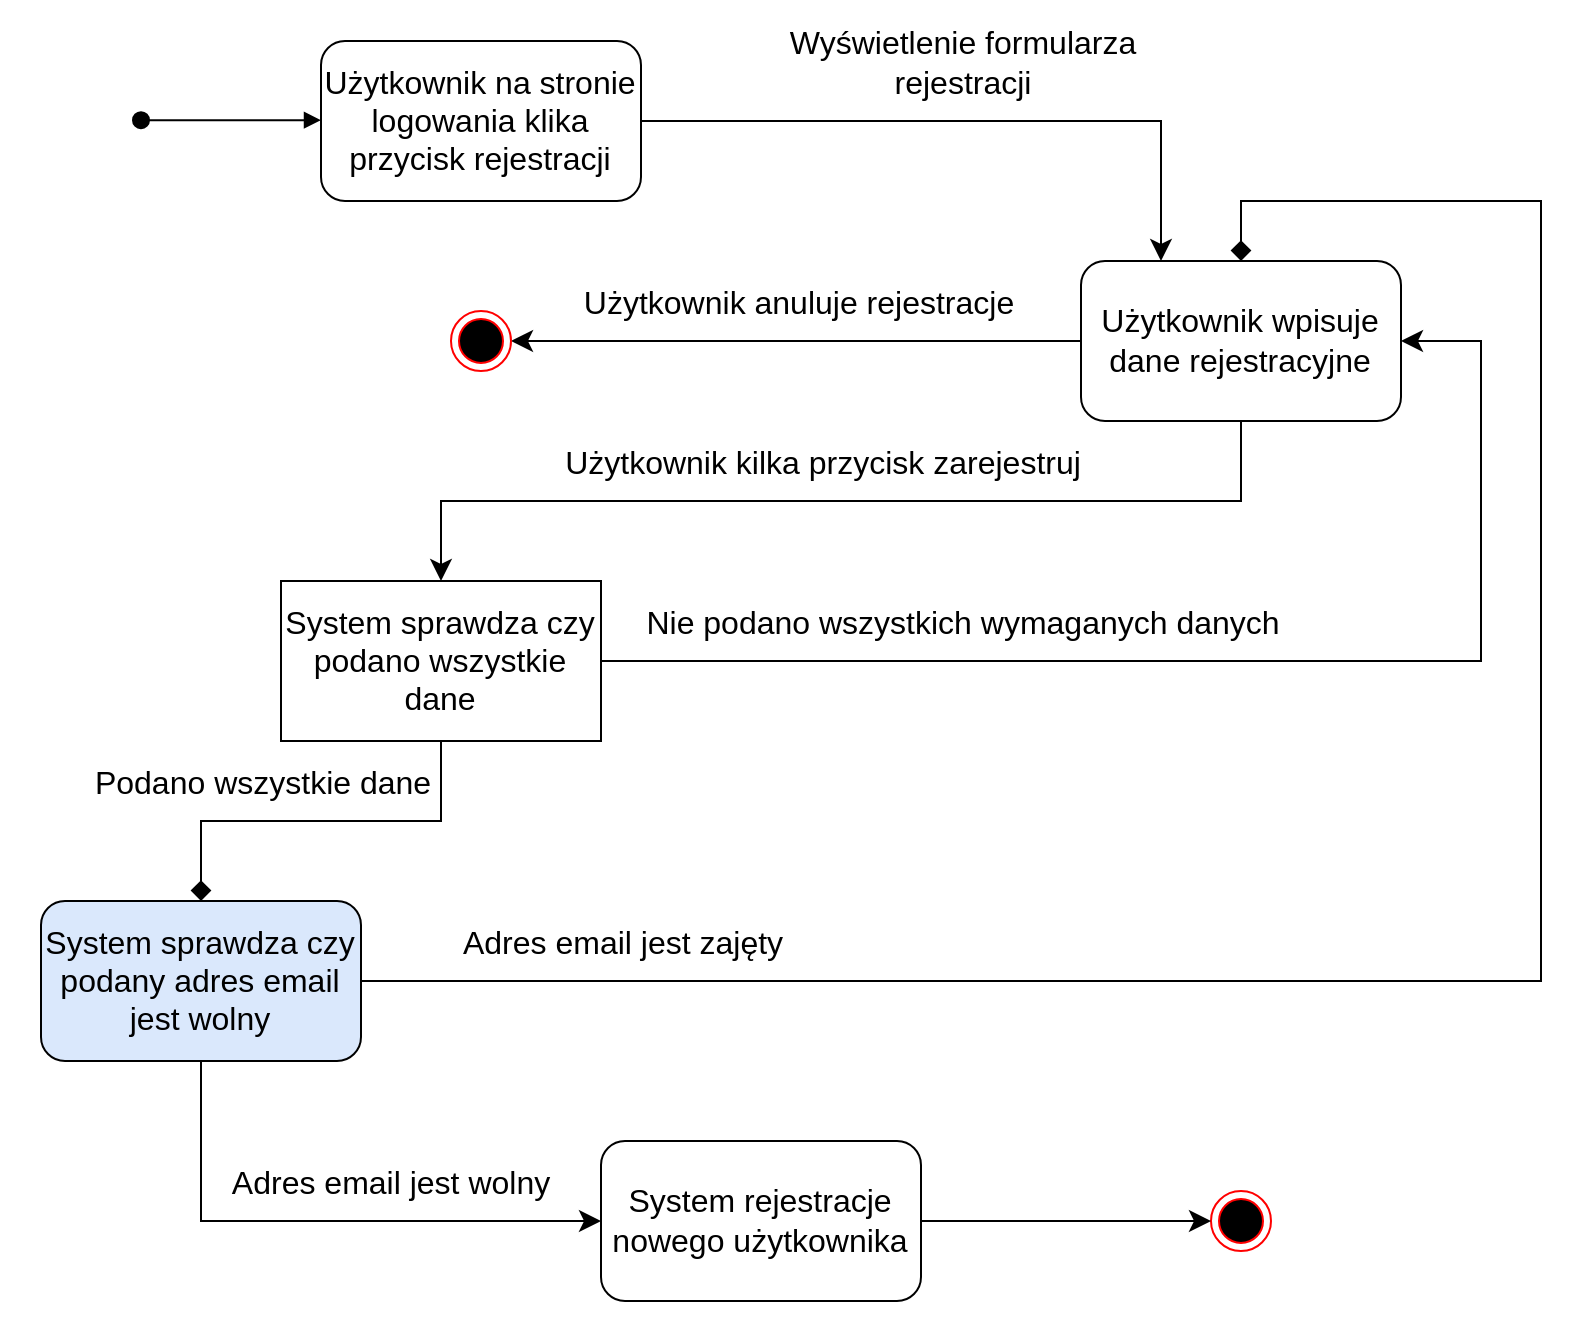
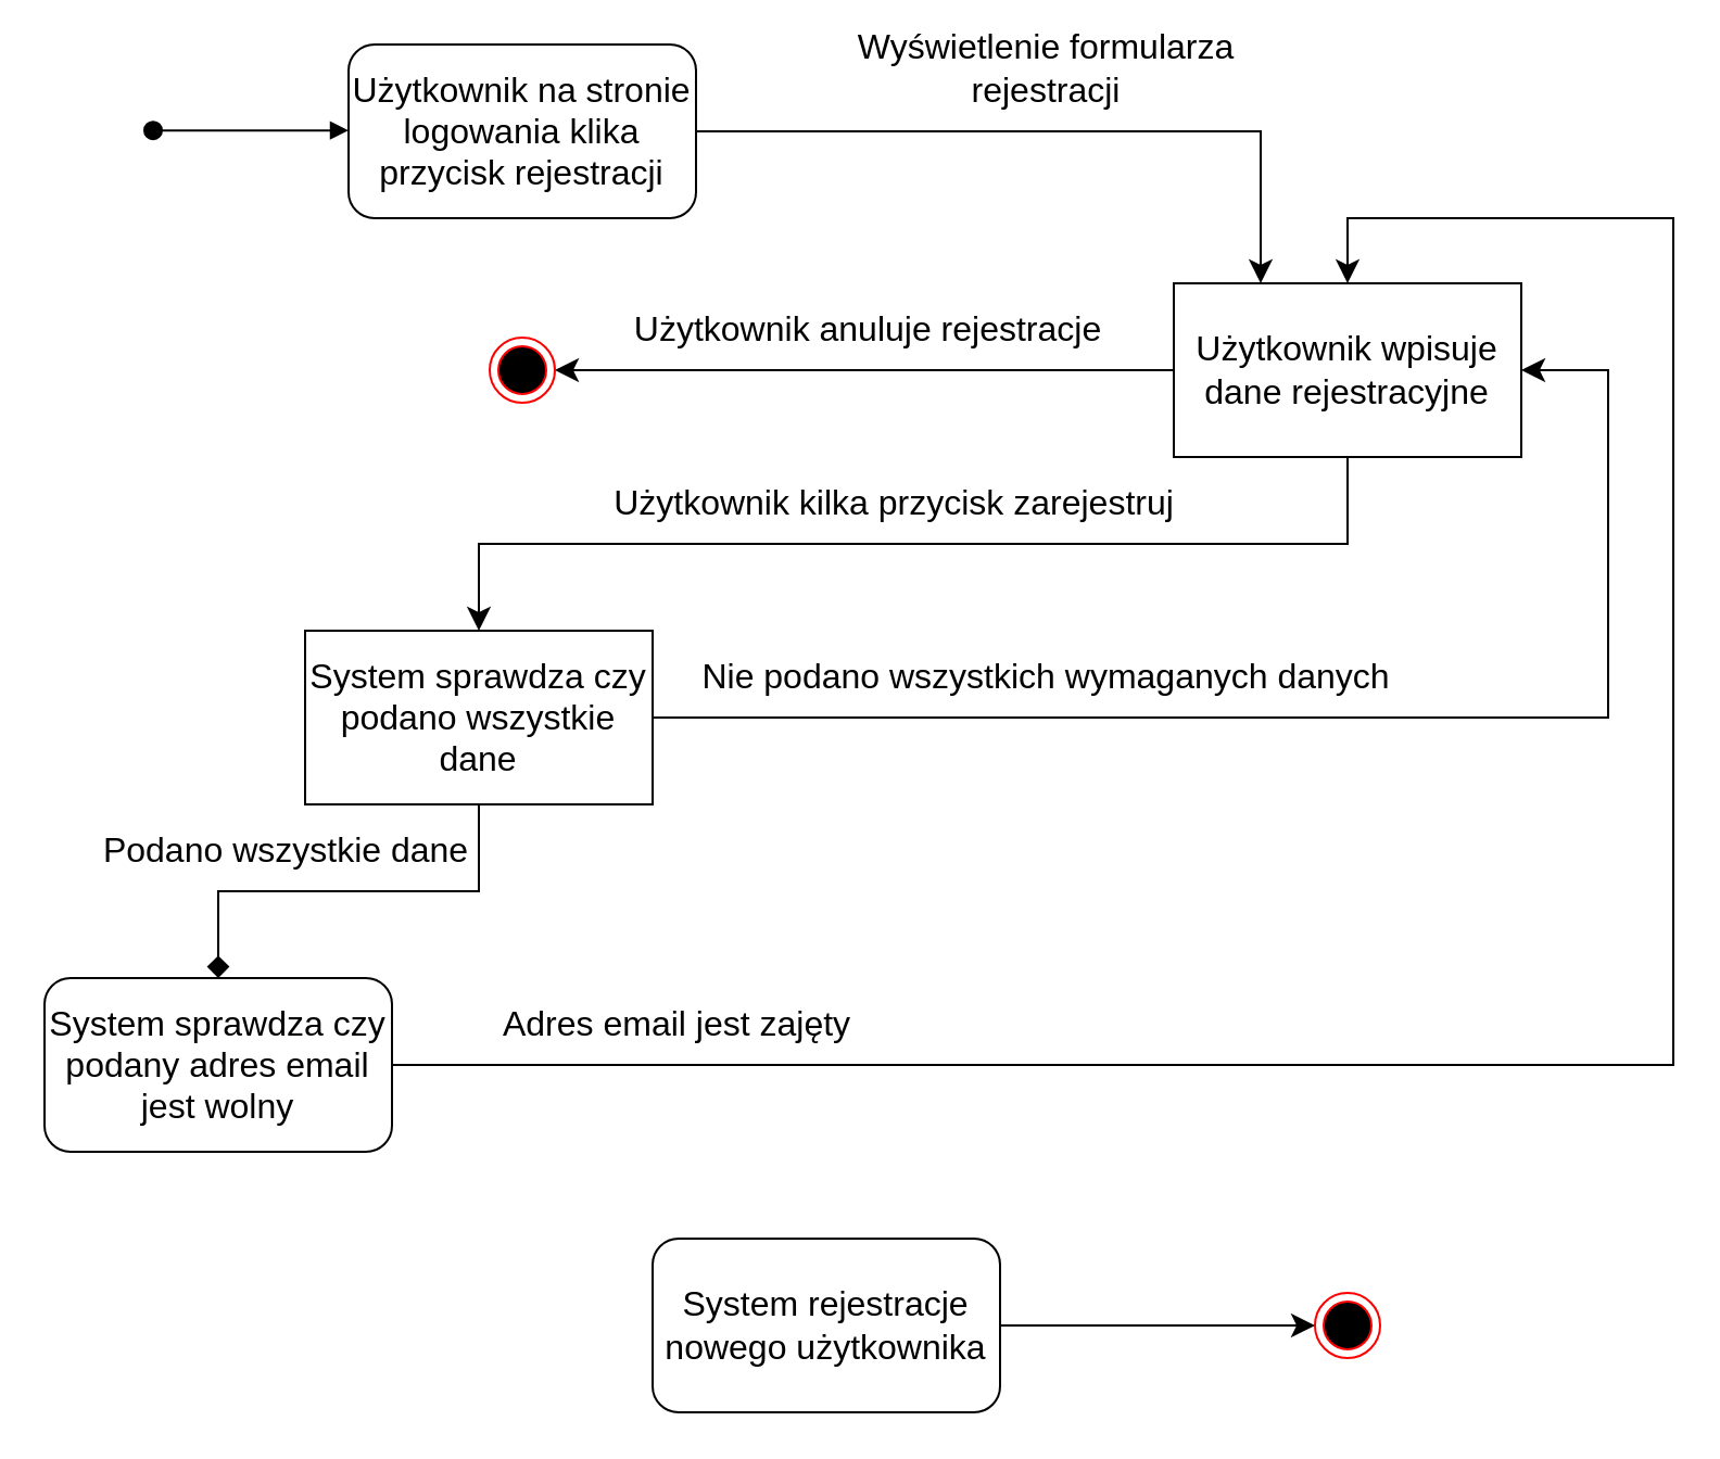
  <mxCell id="0" />
  <mxCell id="1" parent="0" />
  <mxCell id="2" value="" style="html=1;verticalAlign=bottom;startArrow=oval;startFill=1;endArrow=block;startSize=8;curved=0;rounded=0;fontSize=12;" edge="1" parent="1"><mxGeometry width="60" relative="1" as="geometry"><mxPoint x="70" y="59.58" as="sourcePoint" /><mxPoint x="160" y="59.58" as="targetPoint" /></mxGeometry></mxCell>
  <mxCell id="3" value="Użytkownik na stronie logowania klika przycisk rejestracji" style="rounded=1;whiteSpace=wrap;html=1;fontSize=16;" vertex="1" parent="1"><mxGeometry x="160" y="20" width="160" height="80" as="geometry" /></mxCell>
  <mxCell id="4" value="" style="endArrow=classic;html=1;rounded=0;fontSize=12;startSize=8;endSize=8;exitX=1;exitY=0.5;exitDx=0;exitDy=0;entryX=0.25;entryY=0;entryDx=0;entryDy=0;" edge="1" parent="1" source="3" target="6"><mxGeometry width="50" height="50" relative="1" as="geometry"><mxPoint x="420" y="350" as="sourcePoint" /><mxPoint x="420" y="170" as="targetPoint" /><Array as="points"><mxPoint x="580" y="60" /></Array></mxGeometry></mxCell>
  <mxCell id="5" value="Wyświetlenie formularza&lt;br&gt;rejestracji" style="edgeLabel;html=1;align=center;verticalAlign=middle;resizable=0;points=[];fontSize=16;" vertex="1" connectable="0" parent="4"><mxGeometry x="-0.123" y="-2" relative="1" as="geometry"><mxPoint x="15" y="-32" as="offset" /></mxGeometry></mxCell>
- <mxCell id="6" value="Użytkownik wpisuje dane rejestracyjne" style="rounded=1;whiteSpace=wrap;html=1;fontSize=16;" vertex="1" parent="1"><mxGeometry x="540" y="130" width="160" height="80" as="geometry" /></mxCell>
+ <mxCell id="6" value="Użytkownik wpisuje dane rejestracyjne" style="whiteSpace=wrap;html=1;fontSize=16;rounded=0;" vertex="1" parent="1"><mxGeometry x="540" y="130" width="160" height="80" as="geometry" /></mxCell>
  <mxCell id="7" value="" style="endArrow=classic;html=1;rounded=0;fontSize=12;startSize=8;endSize=8;entryX=0.5;entryY=0;entryDx=0;entryDy=0;exitX=0.5;exitY=1;exitDx=0;exitDy=0;" edge="1" parent="1" source="6" target="9"><mxGeometry width="50" height="50" relative="1" as="geometry"><mxPoint x="500" y="360" as="sourcePoint" /><mxPoint x="350" y="340" as="targetPoint" /><Array as="points"><mxPoint x="620" y="250" /><mxPoint x="220" y="250" /></Array></mxGeometry></mxCell>
  <mxCell id="8" value="Użytkownik kilka przycisk zarejestruj" style="edgeLabel;html=1;align=center;verticalAlign=middle;resizable=0;points=[];fontSize=16;" vertex="1" connectable="0" parent="7"><mxGeometry x="0.028" y="-2" relative="1" as="geometry"><mxPoint x="-3" y="-18" as="offset" /></mxGeometry></mxCell>
  <mxCell id="9" value="System sprawdza czy podano wszystkie dane" style="whiteSpace=wrap;html=1;fontSize=16;rounded=0;" vertex="1" parent="1"><mxGeometry x="140" y="290" width="160" height="80" as="geometry" /></mxCell>
  <mxCell id="10" value="" style="endArrow=classic;html=1;rounded=0;fontSize=12;startSize=8;endSize=8;exitX=1;exitY=0.5;exitDx=0;exitDy=0;entryX=1;entryY=0.5;entryDx=0;entryDy=0;" edge="1" parent="1" source="9" target="6"><mxGeometry width="50" height="50" relative="1" as="geometry"><mxPoint x="360" y="410" as="sourcePoint" /><mxPoint x="760" y="330" as="targetPoint" /><Array as="points"><mxPoint x="740" y="330" /><mxPoint x="740" y="170" /></Array></mxGeometry></mxCell>
  <mxCell id="11" value="Nie podano wszystkich wymaganych danych" style="edgeLabel;html=1;align=center;verticalAlign=middle;resizable=0;points=[];fontSize=16;" vertex="1" connectable="0" parent="10"><mxGeometry x="-0.529" y="1" relative="1" as="geometry"><mxPoint x="29" y="-19" as="offset" /></mxGeometry></mxCell>
- <mxCell id="12" value="System sprawdza czy podany adres email jest wolny" style="rounded=1;whiteSpace=wrap;html=1;fontSize=16;fillColor=#dae8fc;" vertex="1" parent="1"><mxGeometry x="20" y="450" width="160" height="80" as="geometry" /></mxCell>
+ <mxCell id="12" value="System sprawdza czy podany adres email jest wolny" style="rounded=1;whiteSpace=wrap;html=1;fontSize=16;" vertex="1" parent="1"><mxGeometry x="20" y="450" width="160" height="80" as="geometry" /></mxCell>
  <mxCell id="13" value="" style="endArrow=diamond;html=1;rounded=0;fontSize=12;startSize=8;endSize=8;entryX=0.5;entryY=0;entryDx=0;entryDy=0;exitX=0.5;exitY=1;exitDx=0;exitDy=0;" edge="1" parent="1" source="9" target="12"><mxGeometry width="50" height="50" relative="1" as="geometry"><mxPoint x="280" y="410" as="sourcePoint" /><mxPoint x="330" y="360" as="targetPoint" /><Array as="points"><mxPoint x="220" y="410" /><mxPoint x="100" y="410" /></Array></mxGeometry></mxCell>
  <mxCell id="14" value="Podano wszystkie dane" style="edgeLabel;html=1;align=center;verticalAlign=middle;resizable=0;points=[];fontSize=16;" vertex="1" connectable="0" parent="13"><mxGeometry x="0.083" y="-2" relative="1" as="geometry"><mxPoint x="-22" y="-18" as="offset" /></mxGeometry></mxCell>
  <mxCell id="15" value="System rejestracje nowego użytkownika" style="rounded=1;whiteSpace=wrap;html=1;fontSize=16;" vertex="1" parent="1"><mxGeometry x="300" y="570" width="160" height="80" as="geometry" /></mxCell>
- <mxCell id="16" value="" style="endArrow=diamond;html=1;rounded=0;fontSize=12;startSize=8;endSize=8;exitX=1;exitY=0.5;exitDx=0;exitDy=0;entryX=0.5;entryY=0;entryDx=0;entryDy=0;" edge="1" parent="1" source="12" target="6"><mxGeometry width="50" height="50" relative="1" as="geometry"><mxPoint x="280" y="410" as="sourcePoint" /><mxPoint x="780" y="490" as="targetPoint" /><Array as="points"><mxPoint x="770" y="490" /><mxPoint x="770" y="100" /><mxPoint x="620" y="100" /></Array></mxGeometry></mxCell>
+ <mxCell id="16" value="" style="endArrow=classic;html=1;rounded=0;fontSize=12;startSize=8;endSize=8;exitX=1;exitY=0.5;exitDx=0;exitDy=0;entryX=0.5;entryY=0;entryDx=0;entryDy=0;" edge="1" parent="1" source="12" target="6"><mxGeometry width="50" height="50" relative="1" as="geometry"><mxPoint x="280" y="410" as="sourcePoint" /><mxPoint x="780" y="490" as="targetPoint" /><Array as="points"><mxPoint x="770" y="490" /><mxPoint x="770" y="100" /><mxPoint x="620" y="100" /></Array></mxGeometry></mxCell>
  <mxCell id="17" value="Adres email jest zajęty" style="edgeLabel;html=1;align=center;verticalAlign=middle;resizable=0;points=[];fontSize=16;" vertex="1" connectable="0" parent="16"><mxGeometry x="-0.769" relative="1" as="geometry"><mxPoint x="-4" y="-20" as="offset" /></mxGeometry></mxCell>
- <mxCell id="18" value="" style="endArrow=classic;html=1;rounded=0;fontSize=12;startSize=8;endSize=8;exitX=0.5;exitY=1;exitDx=0;exitDy=0;entryX=0;entryY=0.5;entryDx=0;entryDy=0;" edge="1" parent="1" source="12" target="15"><mxGeometry width="50" height="50" relative="1" as="geometry"><mxPoint x="280" y="500" as="sourcePoint" /><mxPoint x="330" y="450" as="targetPoint" /><Array as="points"><mxPoint x="100" y="610" /></Array></mxGeometry></mxCell>
- <mxCell id="19" value="Adres email jest wolny" style="edgeLabel;html=1;align=center;verticalAlign=middle;resizable=0;points=[];fontSize=16;" vertex="1" connectable="0" parent="18"><mxGeometry x="0.242" y="1" relative="1" as="geometry"><mxPoint y="-19" as="offset" /></mxGeometry></mxCell>
  <mxCell id="20" value="" style="endArrow=classic;html=1;rounded=0;fontSize=12;startSize=8;endSize=8;exitX=0;exitY=0.5;exitDx=0;exitDy=0;entryX=1;entryY=0.5;entryDx=0;entryDy=0;" edge="1" parent="1" source="6" target="22"><mxGeometry width="50" height="50" relative="1" as="geometry"><mxPoint x="280" y="330" as="sourcePoint" /><mxPoint x="300" y="170" as="targetPoint" /><Array as="points"><mxPoint x="430" y="170" /></Array></mxGeometry></mxCell>
  <mxCell id="21" value="Użytkownik anuluje rejestracje" style="edgeLabel;html=1;align=center;verticalAlign=middle;resizable=0;points=[];fontSize=16;" vertex="1" connectable="0" parent="20"><mxGeometry x="-0.007" y="2" relative="1" as="geometry"><mxPoint y="-22" as="offset" /></mxGeometry></mxCell>
  <mxCell id="22" value="" style="ellipse;html=1;shape=endState;fillColor=#000000;strokeColor=#ff0000;fontSize=16;" vertex="1" parent="1"><mxGeometry x="225" y="155" width="30" height="30" as="geometry" /></mxCell>
  <mxCell id="23" value="" style="ellipse;html=1;shape=endState;fillColor=#000000;strokeColor=#ff0000;fontSize=16;" vertex="1" parent="1"><mxGeometry x="605" y="595" width="30" height="30" as="geometry" /></mxCell>
  <mxCell id="24" value="" style="endArrow=classic;html=1;rounded=0;fontSize=12;startSize=8;endSize=8;curved=1;entryX=0;entryY=0.5;entryDx=0;entryDy=0;exitX=1;exitY=0.5;exitDx=0;exitDy=0;" edge="1" parent="1" source="15" target="23"><mxGeometry width="50" height="50" relative="1" as="geometry"><mxPoint x="280" y="580" as="sourcePoint" /><mxPoint x="330" y="530" as="targetPoint" /></mxGeometry></mxCell>
